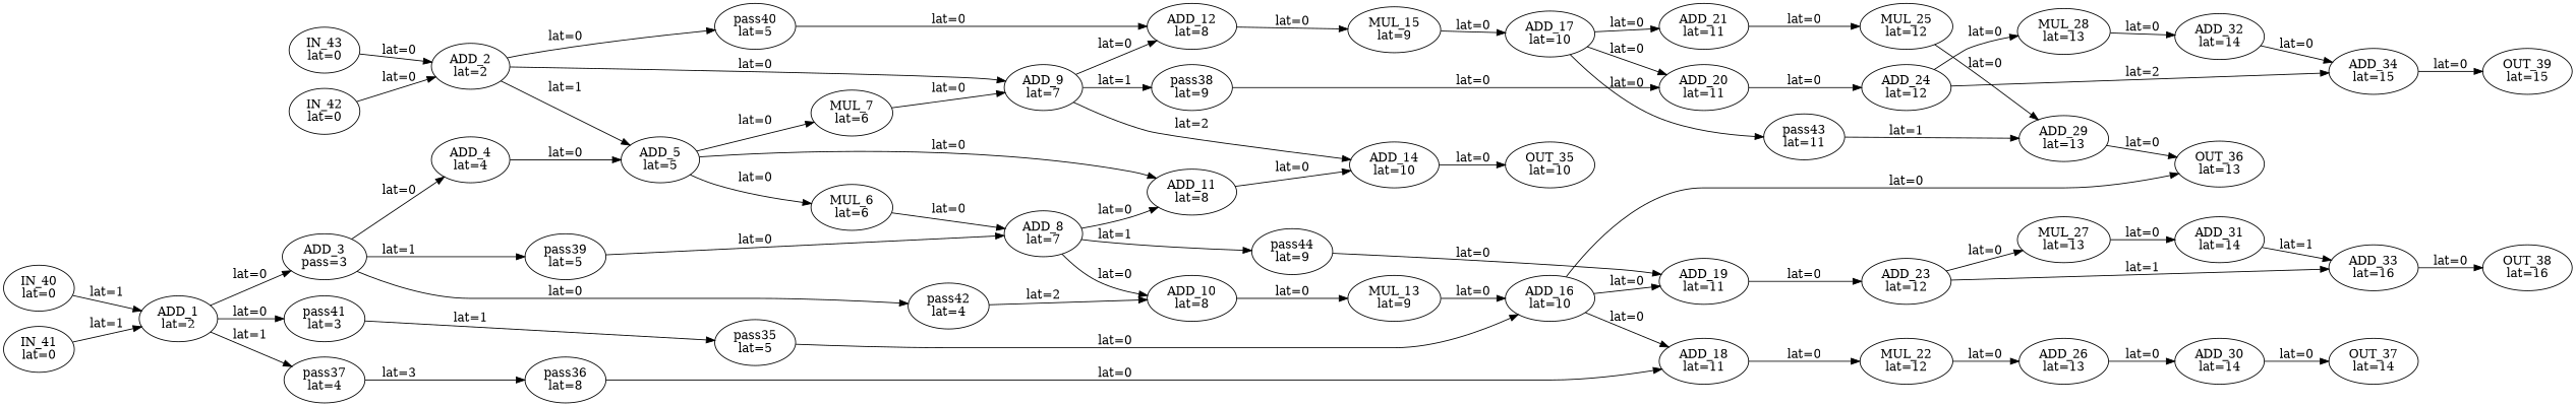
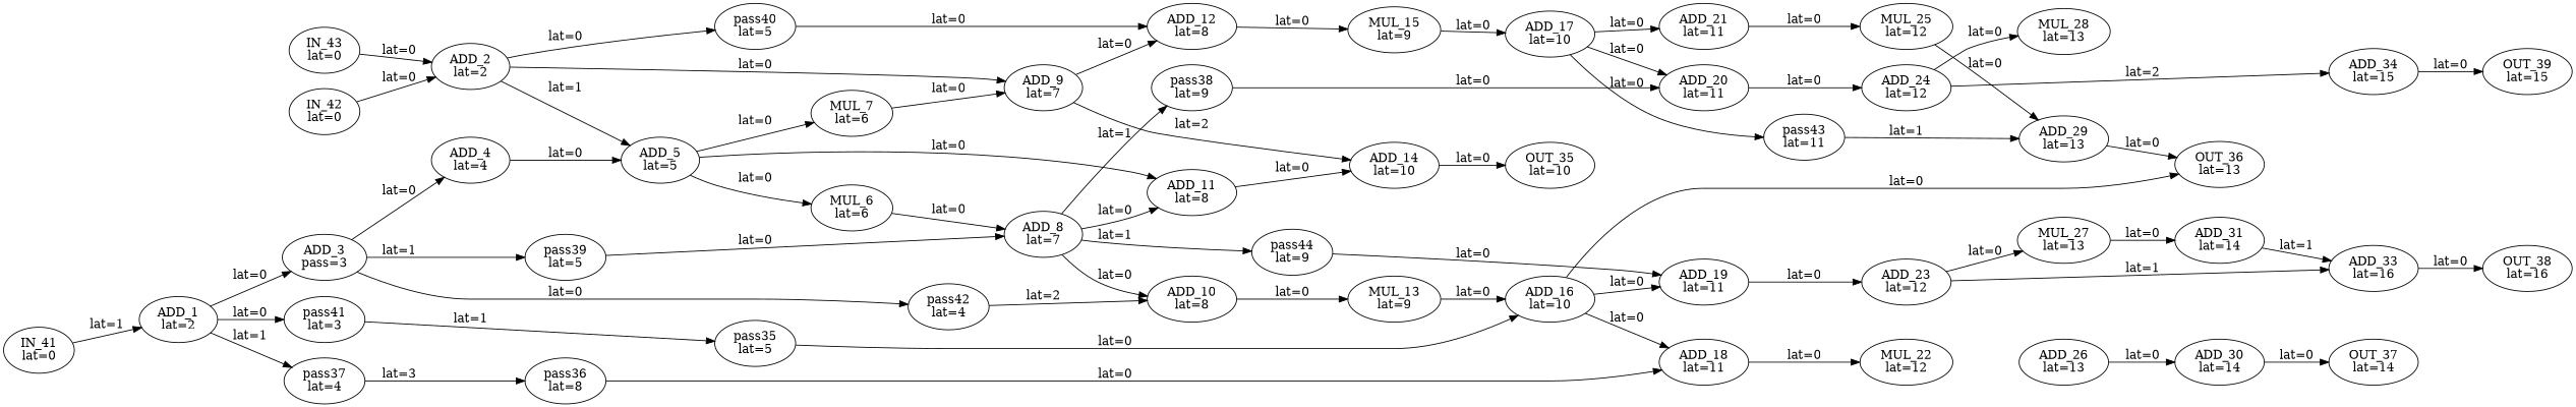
  digraph {
    rankdir=LR
-   IN_40 [label="\N\nlat=0"]
    ADD_1 [label="\N\nlat=2"]
    ADD_3 [label="\N\npass=3"]
    pass41 [label="\N\nlat=3"]
    pass37 [label="\N\nlat=4"]
    IN_41 [label="\N\nlat=0"]
    IN_42 [label="\N\nlat=0"]
    ADD_2 [label="\N\nlat=2"]
    ADD_5 [label="\N\nlat=5"]
    ADD_9 [label="\N\nlat=7"]
    pass40 [label="\N\nlat=5"]
    IN_43 [label="\N\nlat=0"]
    OUT_35 [label="\N\nlat=10"]
    ADD_14 [label="\N\nlat=10"]
    OUT_36 [label="\N\nlat=13"]
    ADD_29 [label="\N\nlat=13"]
    OUT_37 [label="\N\nlat=14"]
    ADD_30 [label="\N\nlat=14"]
    OUT_38 [label="\N\nlat=16"]
    ADD_33 [label="\N\nlat=16"]
    OUT_39 [label="\N\nlat=15"]
    ADD_34 [label="\N\nlat=15"]
    ADD_4 [label="\N\nlat=4"]
    pass39 [label="\N\nlat=5"]
    pass42 [label="\N\nlat=4"]
    pass35 [label="\N\nlat=5"]
    pass36 [label="\N\nlat=8"]
    MUL_6 [label="\N\nlat=6"]
    MUL_7 [label="\N\nlat=6"]
    ADD_11 [label="\N\nlat=8"]
    ADD_12 [label="\N\nlat=8"]
    pass38 [label="\N\nlat=9"]
    ADD_8 [label="\N\nlat=7"]
    ADD_10 [label="\N\nlat=8"]
    pass44 [label="\N\nlat=9"]
    MUL_13 [label="\N\nlat=9"]
    ADD_19 [label="\N\nlat=11"]
    MUL_15 [label="\N\nlat=9"]
    ADD_20 [label="\N\nlat=11"]
    ADD_16 [label="\N\nlat=10"]
    ADD_17 [label="\N\nlat=10"]
    ADD_18 [label="\N\nlat=11"]
    ADD_21 [label="\N\nlat=11"]
    pass43 [label="\N\nlat=11"]
    MUL_22 [label="\N\nlat=12"]
    ADD_23 [label="\N\nlat=12"]
    ADD_24 [label="\N\nlat=12"]
    MUL_25 [label="\N\nlat=12"]
    ADD_26 [label="\N\nlat=13"]
    MUL_27 [label="\N\nlat=13"]
    MUL_28 [label="\N\nlat=13"]
    ADD_31 [label="\N\nlat=14"]
-   ADD_32 [label="\N\nlat=14"]
-   IN_40 -> ADD_1 [label="lat=1"]
    ADD_1 -> ADD_3 [label="lat=0"]
    ADD_1 -> pass41 [label="lat=0"]
    ADD_1 -> pass37 [label="lat=1"]
    ADD_3 -> ADD_4 [label="lat=0"]
    ADD_3 -> pass39 [label="lat=1"]
    ADD_3 -> pass42 [label="lat=0"]
    pass41 -> pass35 [label="lat=1"]
    pass37 -> pass36 [label="lat=3"]
    IN_41 -> ADD_1 [label="lat=1"]
    IN_42 -> ADD_2 [label="lat=0"]
    ADD_2 -> ADD_5 [label="lat=1"]
    ADD_2 -> ADD_9 [label="lat=0"]
    ADD_2 -> pass40 [label="lat=0"]
    ADD_5 -> MUL_6 [label="lat=0"]
    ADD_5 -> MUL_7 [label="lat=0"]
    ADD_5 -> ADD_11 [label="lat=0"]
    ADD_9 -> ADD_14 [label="lat=2"]
    ADD_9 -> ADD_12 [label="lat=0"]
-   ADD_9 -> pass38 [label="lat=1"]
+   ADD_8 -> pass38 [label="lat=1"]
    pass40 -> ADD_12 [label="lat=0"]
    IN_43 -> ADD_2 [label="lat=0"]
    ADD_14 -> OUT_35 [label="lat=0"]
    ADD_29 -> OUT_36 [label="lat=0"]
    ADD_30 -> OUT_37 [label="lat=0"]
    ADD_33 -> OUT_38 [label="lat=0"]
    ADD_34 -> OUT_39 [label="lat=0"]
    ADD_4 -> ADD_5 [label="lat=0"]
    pass39 -> ADD_8 [label="lat=0"]
    pass42 -> ADD_10 [label="lat=2"]
    pass35 -> ADD_16 [label="lat=0"]
    pass36 -> ADD_18 [label="lat=0"]
    MUL_6 -> ADD_8 [label="lat=0"]
    MUL_7 -> ADD_9 [label="lat=0"]
    ADD_11 -> ADD_14 [label="lat=0"]
    ADD_12 -> MUL_15 [label="lat=0"]
    pass38 -> ADD_20 [label="lat=0"]
    ADD_8 -> ADD_11 [label="lat=0"]
    ADD_8 -> ADD_10 [label="lat=0"]
    ADD_8 -> pass44 [label="lat=1"]
    ADD_10 -> MUL_13 [label="lat=0"]
    pass44 -> ADD_19 [label="lat=0"]
    MUL_13 -> ADD_16 [label="lat=0"]
    ADD_19 -> ADD_23 [label="lat=0"]
    MUL_15 -> ADD_17 [label="lat=0"]
    ADD_20 -> ADD_24 [label="lat=0"]
    ADD_16 -> OUT_36 [label="lat=0"]
    ADD_16 -> ADD_19 [label="lat=0"]
    ADD_16 -> ADD_18 [label="lat=0"]
    ADD_17 -> ADD_20 [label="lat=0"]
    ADD_17 -> ADD_21 [label="lat=0"]
    ADD_17 -> pass43 [label="lat=0"]
    ADD_18 -> MUL_22 [label="lat=0"]
    ADD_21 -> MUL_25 [label="lat=0"]
    pass43 -> ADD_29 [label="lat=1"]
-   MUL_22 -> ADD_26 [label="lat=0"]
    ADD_23 -> ADD_33 [label="lat=1"]
    ADD_23 -> MUL_27 [label="lat=0"]
    ADD_24 -> ADD_34 [label="lat=2"]
    ADD_24 -> MUL_28 [label="lat=0"]
    MUL_25 -> ADD_29 [label="lat=0"]
    ADD_26 -> ADD_30 [label="lat=0"]
    MUL_27 -> ADD_31 [label="lat=0"]
-   MUL_28 -> ADD_32 [label="lat=0"]
    ADD_31 -> ADD_33 [label="lat=1"]
-   ADD_32 -> ADD_34 [label="lat=0"]
  }
